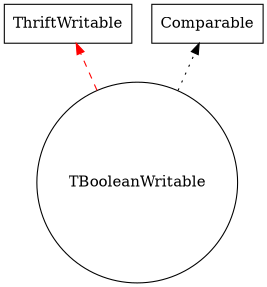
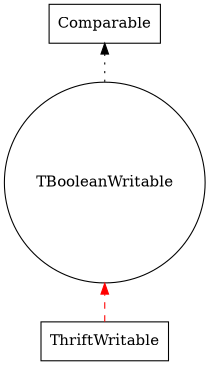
  digraph {
    rankdir=BT
    node [shape=box]
    TBooleanWritable [shape=circle]
    ThriftWritable
    Comparable
    subgraph sub_1 {
      TBooleanWritable
      ThriftWritable
      Comparable
    }
-   TBooleanWritable -> ThriftWritable [color=red style=dashed]
+   ThriftWritable -> TBooleanWritable [color=red style=dashed]
    TBooleanWritable -> Comparable [color=black style=dotted]
  }
